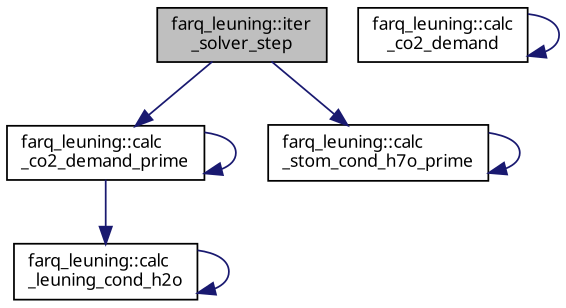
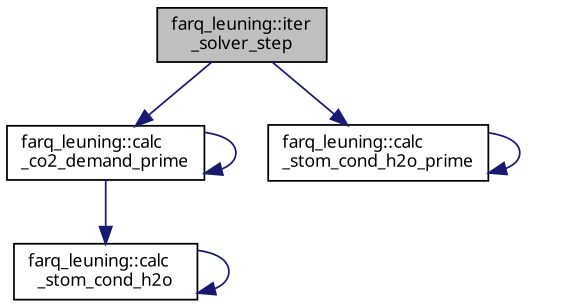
  digraph {
    fontname="Noto Sans"
    rankdir=TB
    node [color=black fillcolor=white fontname="Noto Sans" fontsize=10 shape=record style=filled]
    edge [color=midnightblue fontname="Noto Sans" fontsize=10 labelfontname=Helvetica labelfontsize=10 style=solid]
    n1 [fillcolor=grey75 fontcolor=black height=0.2 label="farq_leuning::iter\l_solver_step" width=0.4]
    n2 [height=0.2 label="farq_leuning::calc\l_co2_demand_prime" width=0.4]
-   n3 [height=0.2 label="farq_leuning::calc\l_stom_cond_h7o_prime" width=0.4]
-   n4 [height=0.2 label="farq_leuning::calc\l_co2_demand" width=0.4]
-   n5 [height=0.2 label="farq_leuning::calc\l_leuning_cond_h2o" width=0.4]
+   n3 [height=0.2 label="farq_leuning::calc\l_stom_cond_h2o_prime" width=0.4]
+   n5 [height=0.2 label="farq_leuning::calc\l_stom_cond_h2o" width=0.4]
    n1 -> n2
    n1 -> n3
    n2 -> n2
    n2 -> n5
    n3 -> n3
-   n4 -> n4
    n5 -> n5
  }
